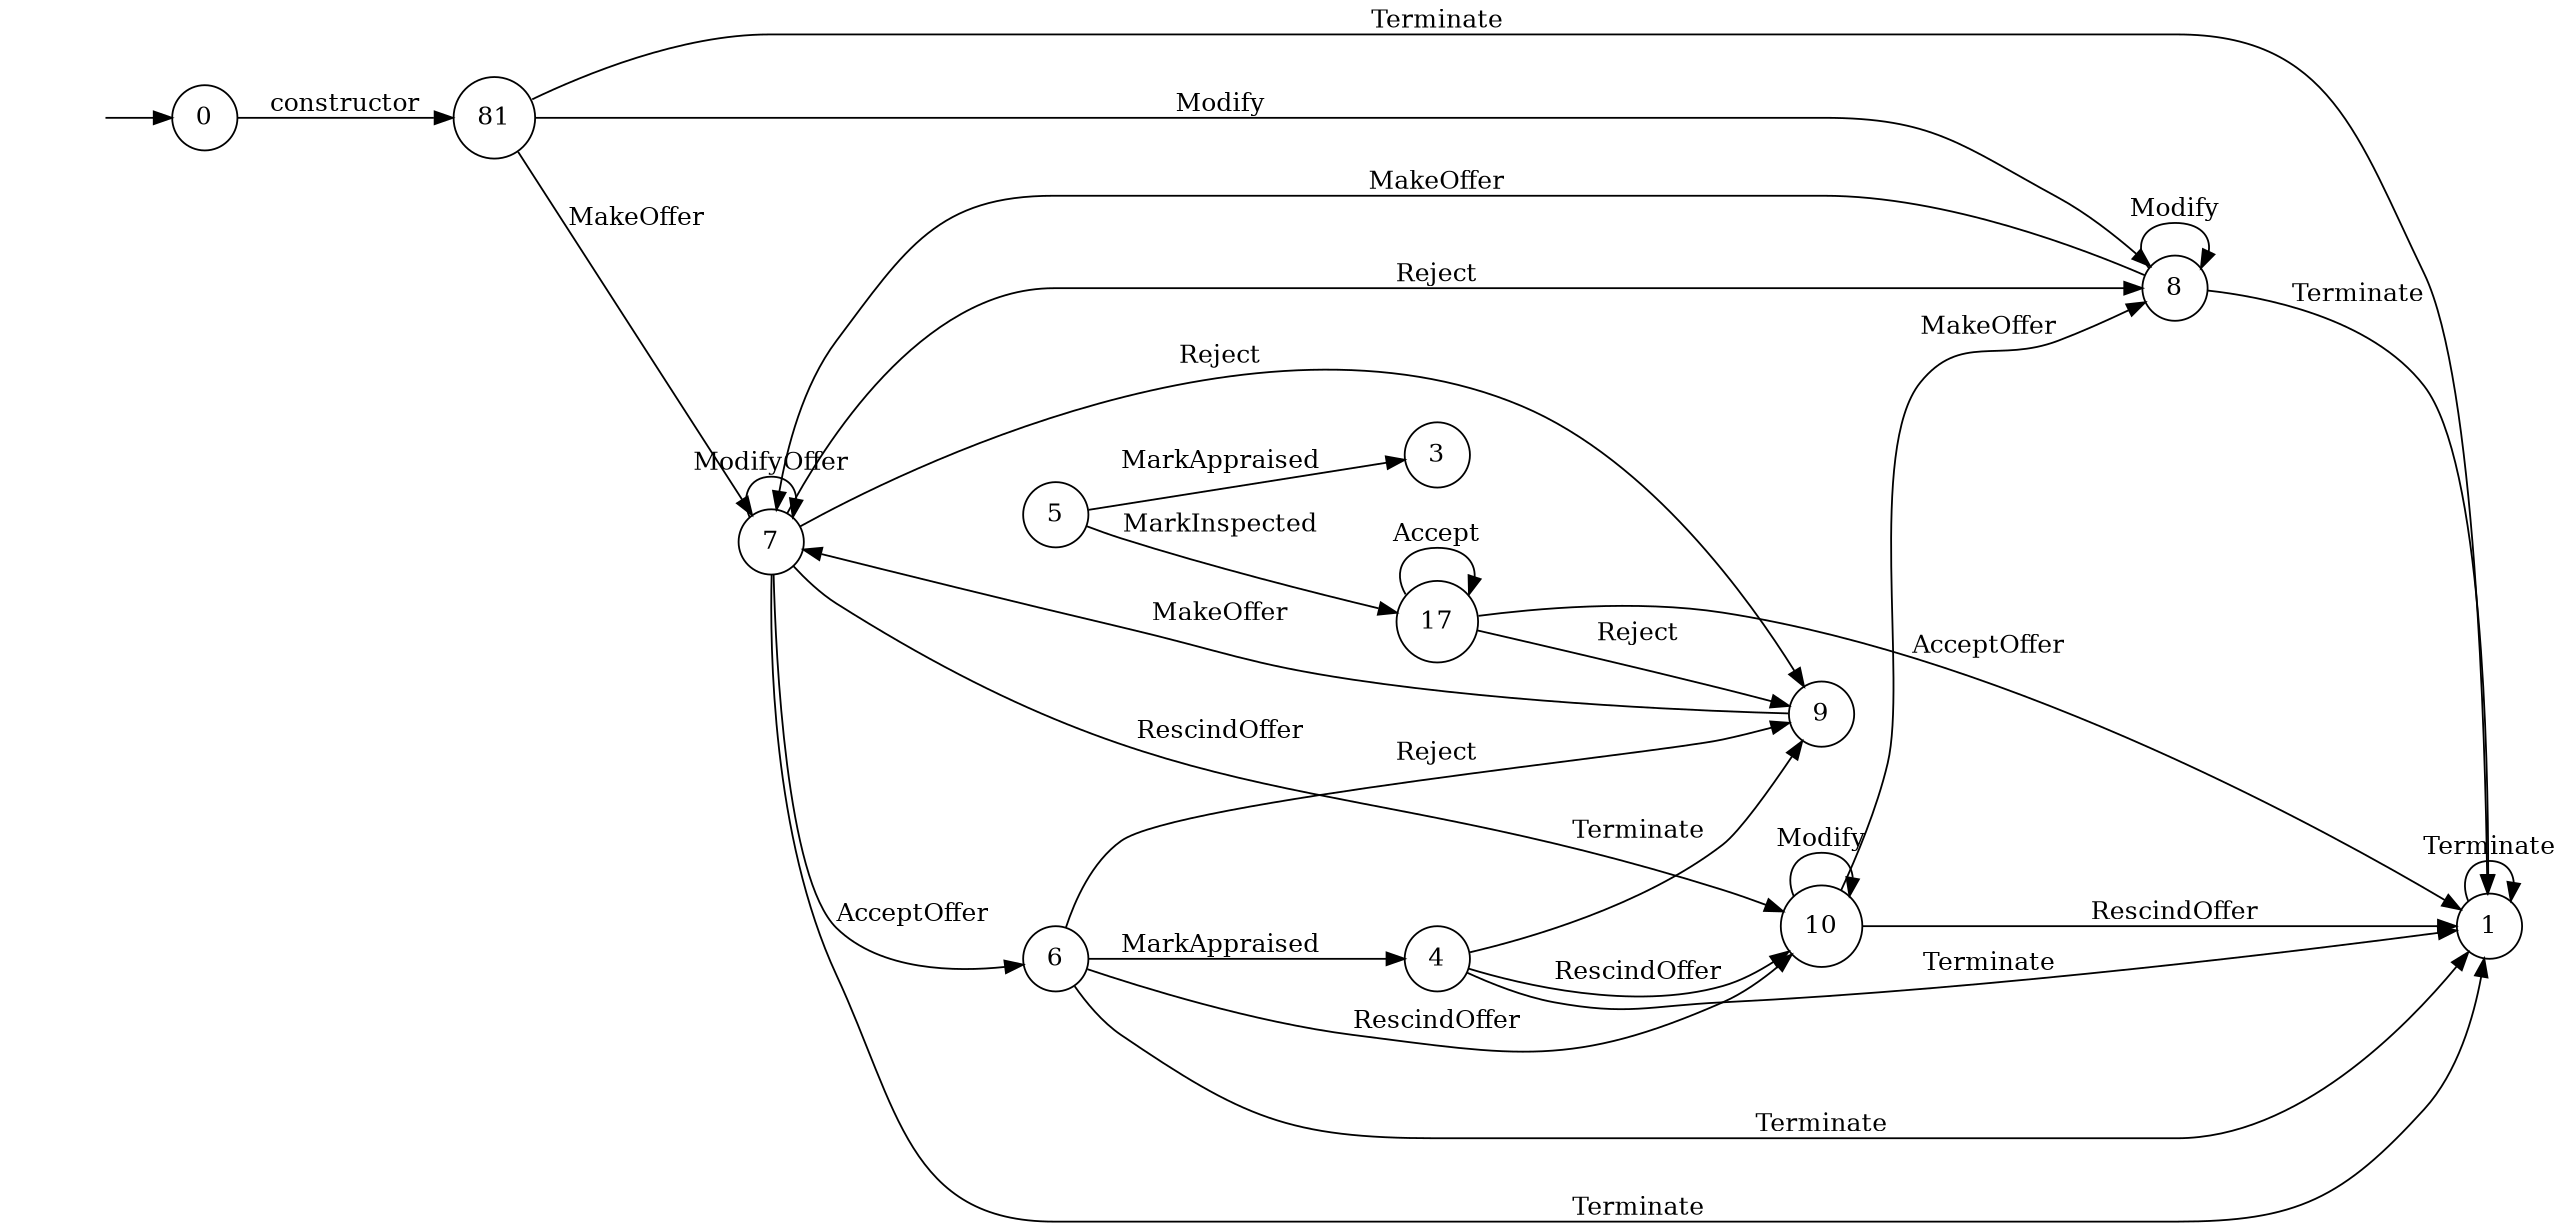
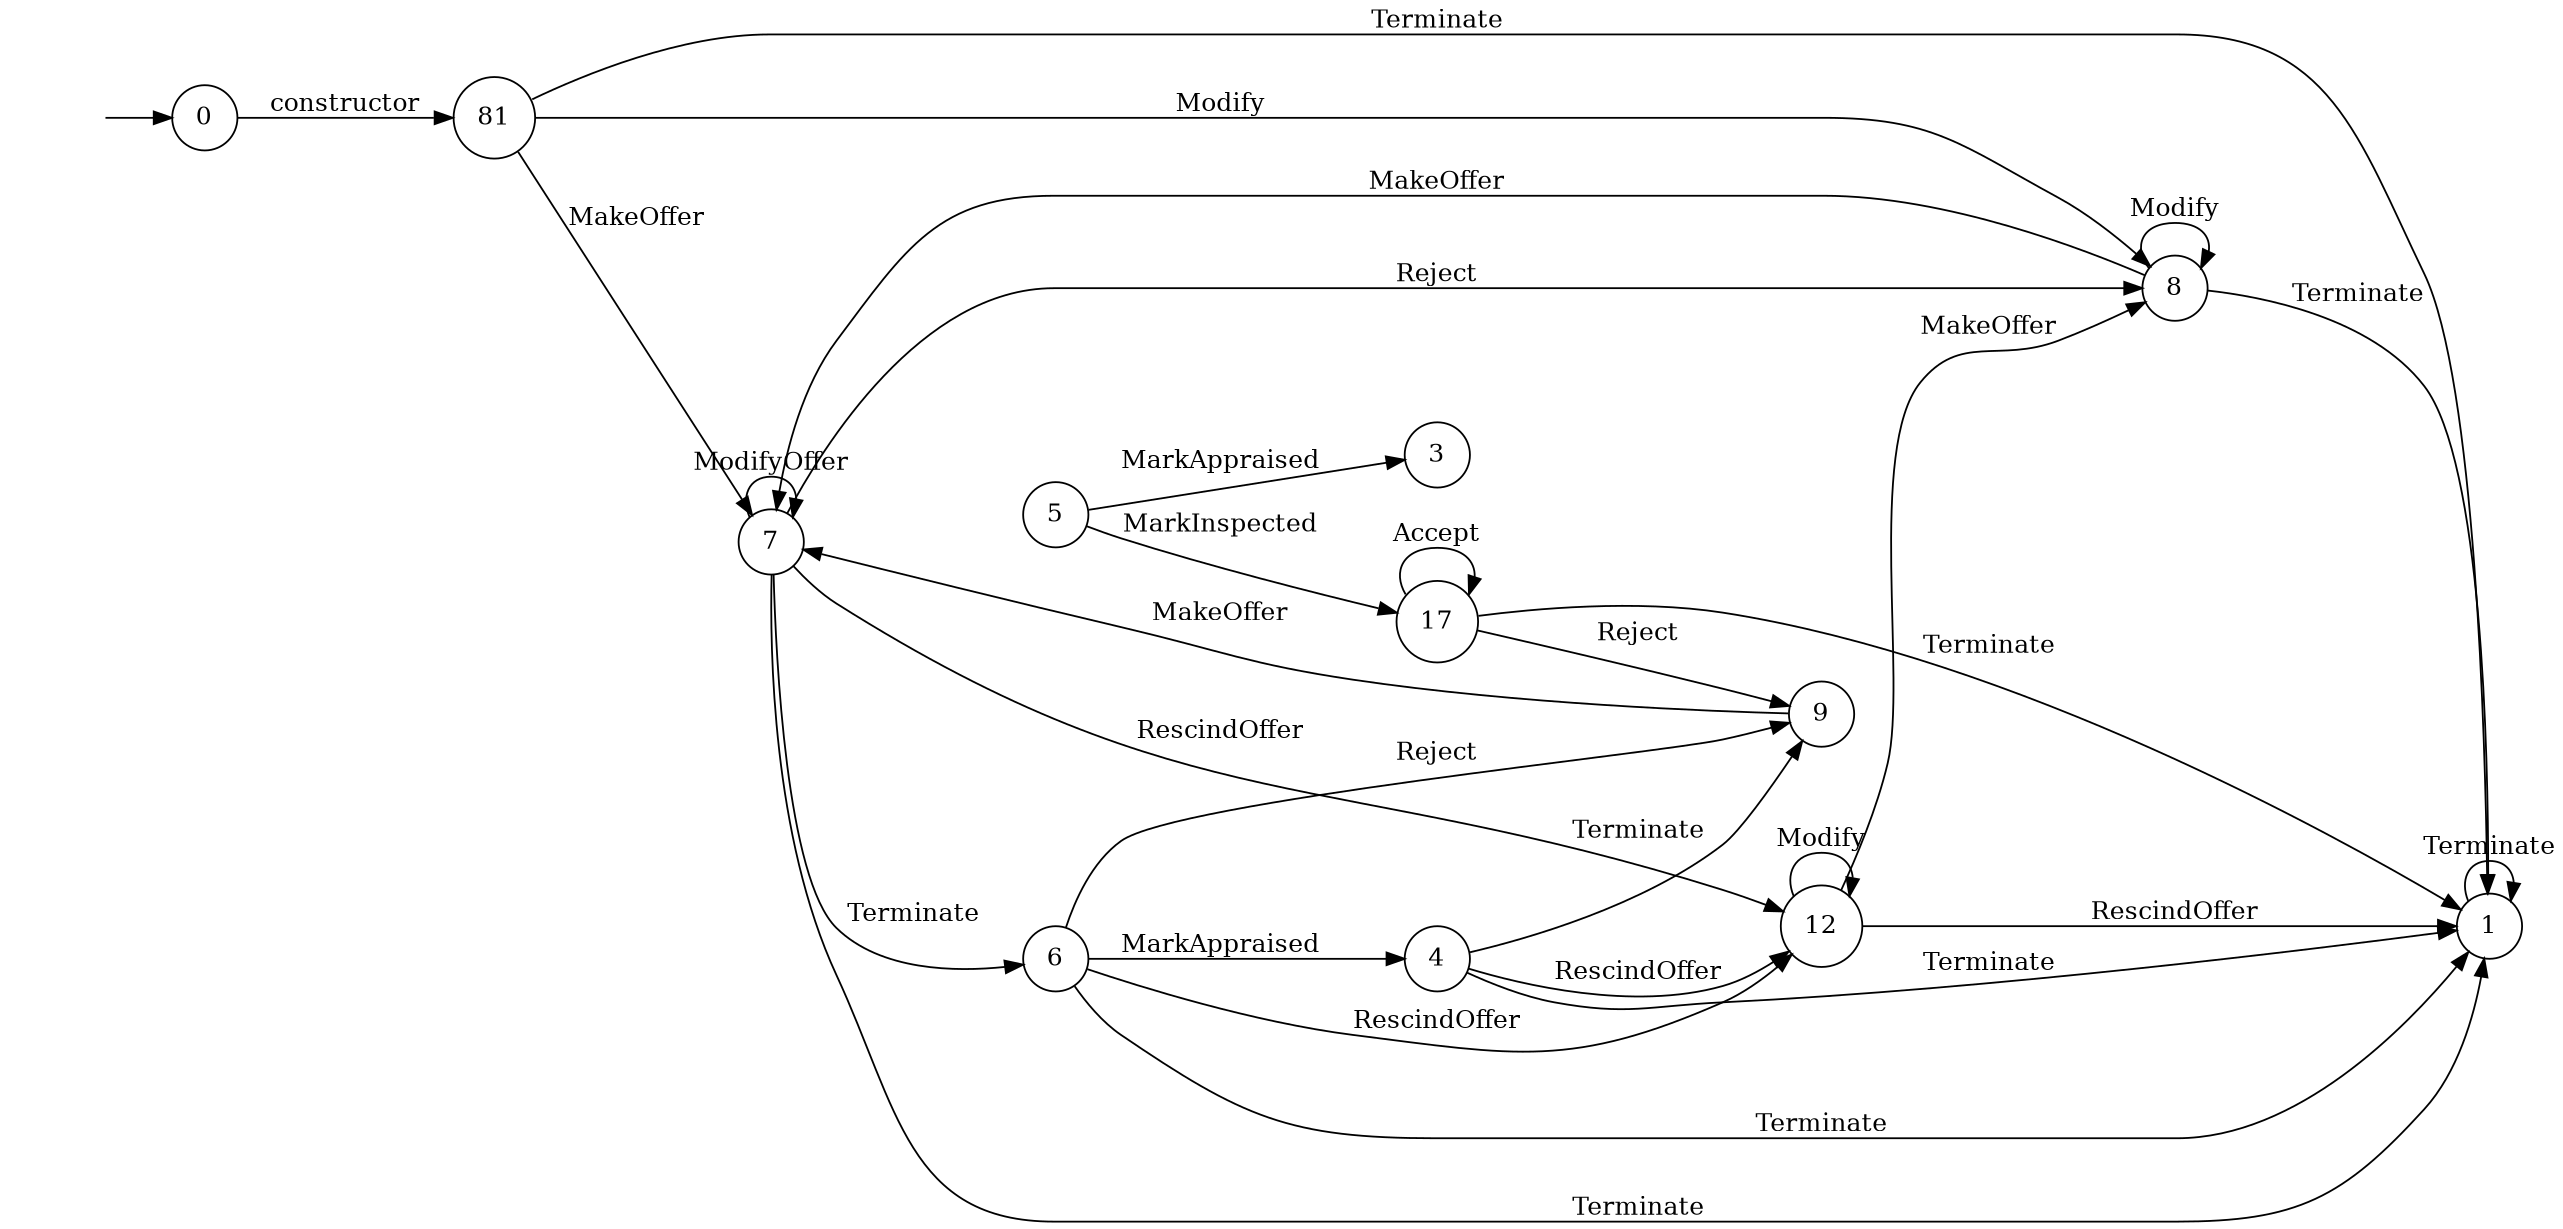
  digraph {
    rankdir=LR
    node [shape=circle]
    "" [shape=plaintext]
    n2 [label=0]
    n3 [label=81]
    n4 [label=5]
    n5 [label=17]
    n6 [label=3]
    n7 [label=1]
    n8 [label=9]
    n9 [label=7]
    n10 [label=6]
-   n11 [label=10]
+   n11 [label=12]
    n12 [label=4]
    n13 [label=8]
    "" -> n2
    n2 -> n3 [label=constructor]
    n3 -> n7 [label=Terminate]
    n3 -> n9 [label=MakeOffer]
    n3 -> n13 [label=Modify]
    n4 -> n5 [label=MarkInspected]
    n4 -> n6 [label=MarkAppraised]
    n5 -> n5 [label=Accept]
-   n5 -> n7 [label=AcceptOffer]
+   n5 -> n7 [label=Terminate]
    n5 -> n8 [label=Reject]
    n7 -> n7 [label=Terminate]
    n8 -> n9 [label=MakeOffer]
    n9 -> n7 [label=Terminate]
-   n9 -> n8 [label=Reject]
    n9 -> n9 [label=ModifyOffer]
-   n9 -> n10 [label=AcceptOffer]
+   n9 -> n10 [label=Terminate]
    n9 -> n11 [label=RescindOffer]
    n9 -> n13 [label=Reject]
    n10 -> n7 [label=Terminate]
    n10 -> n8 [label=Reject]
    n10 -> n11 [label=RescindOffer]
    n10 -> n12 [label=MarkAppraised]
    n11 -> n7 [label=RescindOffer]
    n11 -> n11 [label=Modify]
    n11 -> n13 [label=MakeOffer]
    n12 -> n7 [label=Terminate]
    n12 -> n8 [label=Terminate]
    n12 -> n11 [label=RescindOffer]
    n13 -> n7 [label=Terminate]
    n13 -> n9 [label=MakeOffer]
    n13 -> n13 [label=Modify]
  }
